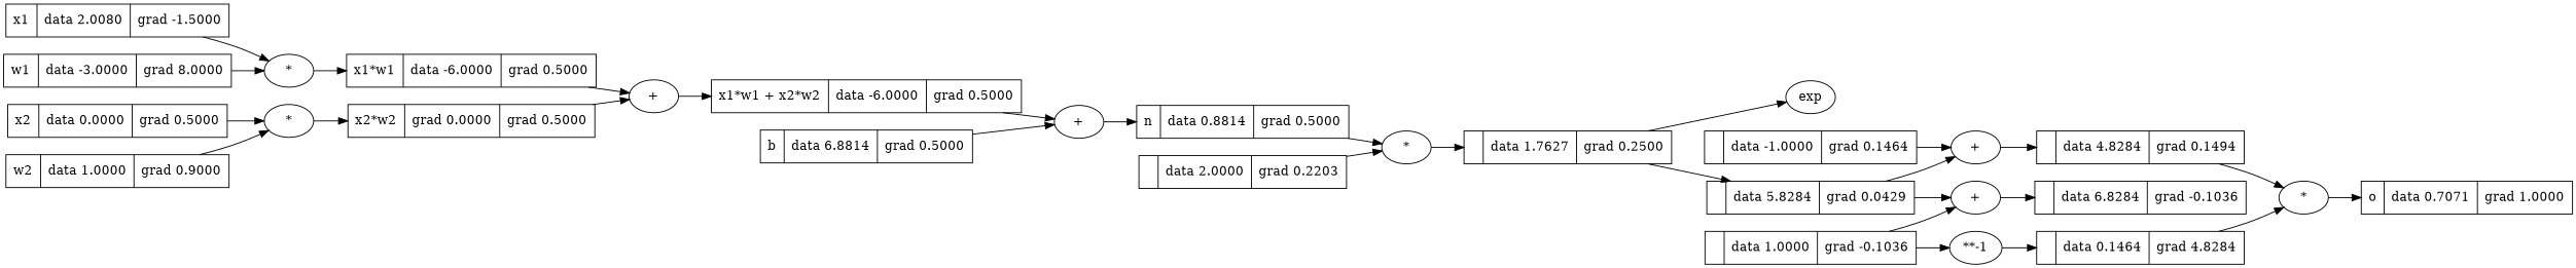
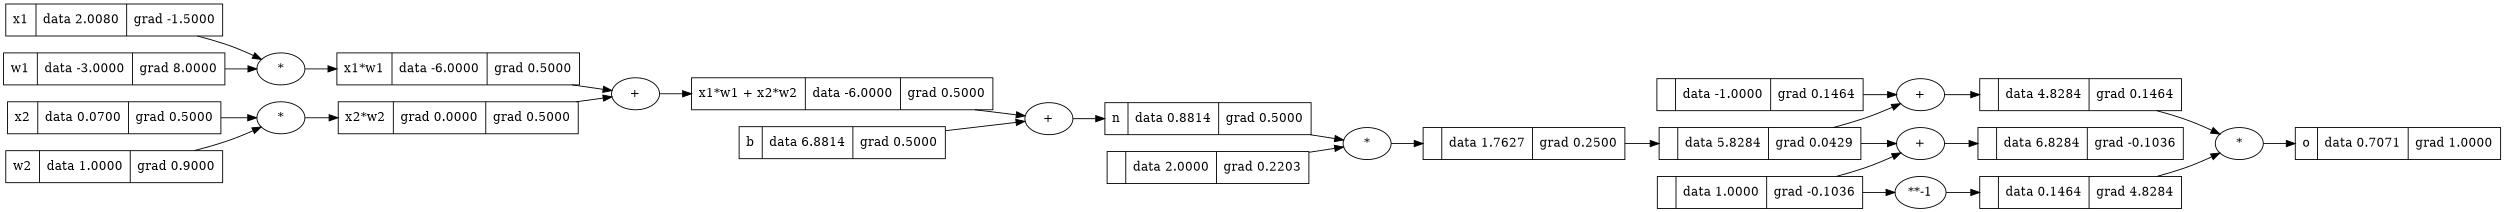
  digraph {
    rankdir=LR
    node [shape=record]
    n1 [label="{ x1 | data 2.0080 | grad -1.5000 }"]
    n2 [label="*" shape=""]
    n3 [label="{ x1*w1 | data -6.0000 | grad 0.5000 }"]
    n4 [label="{  | data 1.0000 | grad -0.1036 }"]
    n5 [label="+" shape=""]
    n6 [label="**-1" shape=""]
    n7 [label="{  | data 6.8284 | grad -0.1036 }"]
    n8 [label="{ o | data 0.7071 | grad 1.0000 }"]
    n9 [label="*" shape=""]
    n10 [label="{ x1*w1 + x2*w2 | data -6.0000 | grad 0.5000 }"]
    n11 [label="+" shape=""]
    n12 [label="{ n | data 0.8814 | grad 0.5000 }"]
    n13 [label="+" shape=""]
    n14 [label="{ w1 | data -3.0000 | grad 8.0000 }"]
    n15 [label="{  | data -1.0000 | grad 0.1464 }"]
    n16 [label="+" shape=""]
-   n17 [label="{  | data 4.8284 | grad 0.1494 }"]
+   n17 [label="{  | data 4.8284 | grad 0.1464 }"]
    n18 [label="{  | data 1.7627 | grad 0.2500 }"]
-   n19 [label=exp shape=""]
    n20 [label="{  | data 5.8284 | grad 0.0429 }"]
    n21 [label="*" shape=""]
    n22 [label="{ x2*w2 | grad 0.0000 | grad 0.5000 }"]
    n23 [label="*" shape=""]
-   n24 [label="{ x2 | data 0.0000 | grad 0.5000 }"]
+   n24 [label="{ x2 | data 0.0700 | grad 0.5000 }"]
    n25 [label="{  | data 0.1464 | grad 4.8284 }"]
    n26 [label="{ b | data 6.8814 | grad 0.5000 }"]
    n27 [label="{ w2 | data 1.0000 | grad 0.9000 }"]
    n28 [label="{  | data 2.0000 | grad 0.2203 }"]
    n1 -> n2
    n2 -> n3
    n3 -> n13
    n4 -> n5
    n4 -> n6
    n5 -> n7
    n6 -> n25
    n9 -> n8
    n10 -> n11
    n11 -> n12
    n12 -> n21
    n13 -> n10
    n14 -> n2
    n15 -> n16
    n16 -> n17
    n17 -> n9
-   n18 -> n19
    n18 -> n20
    n20 -> n5
    n20 -> n16
    n21 -> n18
    n22 -> n13
    n23 -> n22
    n24 -> n23
    n25 -> n9
    n26 -> n11
    n27 -> n23
    n28 -> n21
  }
